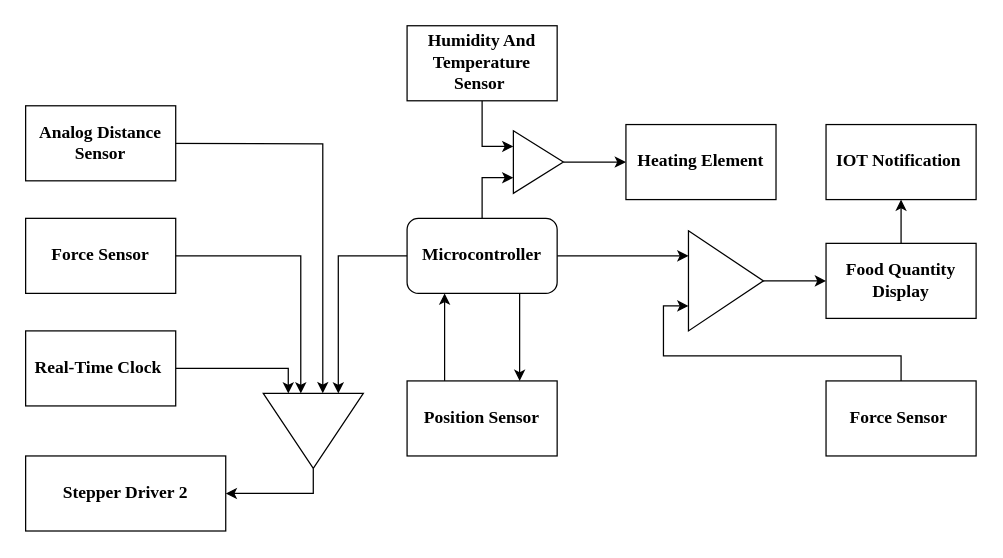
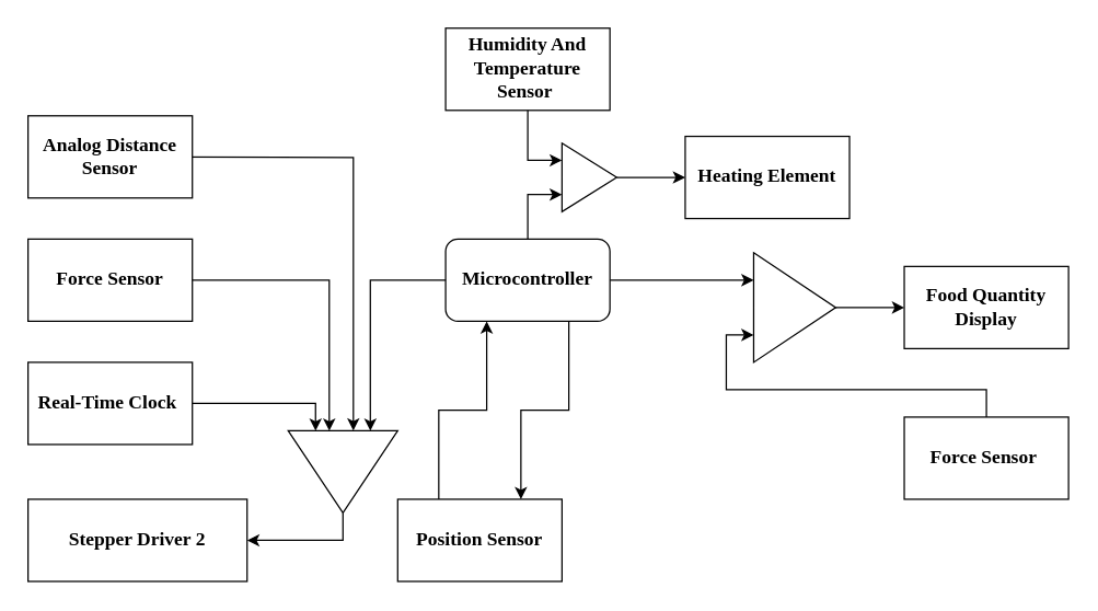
  <mxCell id="0" />
  <mxCell id="1" parent="0" />
  <mxCell id="2" style="edgeStyle=orthogonalEdgeStyle;rounded=0;orthogonalLoop=1;jettySize=auto;html=1;exitX=0.75;exitY=1;exitDx=0;exitDy=0;entryX=0.75;entryY=0;entryDx=0;entryDy=0;fontFamily=Times New Roman;fontSize=14;fontStyle=1" edge="1" parent="1" source="5" target="11"><mxGeometry relative="1" as="geometry" /></mxCell>
  <mxCell id="3" style="edgeStyle=orthogonalEdgeStyle;rounded=0;orthogonalLoop=1;jettySize=auto;html=1;exitX=0.5;exitY=0;exitDx=0;exitDy=0;entryX=0;entryY=0.75;entryDx=0;entryDy=0;fontFamily=Times New Roman;fontSize=14;fontStyle=1" edge="1" parent="1" source="5" target="20"><mxGeometry relative="1" as="geometry" /></mxCell>
  <mxCell id="4" style="edgeStyle=orthogonalEdgeStyle;rounded=0;orthogonalLoop=1;jettySize=auto;html=1;entryX=0;entryY=0.25;entryDx=0;entryDy=0;fontFamily=Times New Roman;fontSize=14;fontStyle=1" edge="1" parent="1" source="5" target="25"><mxGeometry relative="1" as="geometry" /></mxCell>
  <mxCell id="5" value="Microcontroller" style="rounded=1;whiteSpace=wrap;html=1;fontFamily=Times New Roman;fontSize=14;fontStyle=1" vertex="1" parent="1"><mxGeometry x="325" y="174" width="120" height="60" as="geometry" /></mxCell>
  <mxCell id="6" style="edgeStyle=orthogonalEdgeStyle;rounded=0;orthogonalLoop=1;jettySize=auto;html=1;exitX=1;exitY=0.5;exitDx=0;exitDy=0;entryX=-0.002;entryY=0.405;entryDx=0;entryDy=0;fontFamily=Times New Roman;fontSize=14;fontStyle=1;entryPerimeter=0;" edge="1" parent="1" target="15"><mxGeometry relative="1" as="geometry"><mxPoint x="130" y="114" as="sourcePoint" /><mxPoint x="260" y="234" as="targetPoint" /></mxGeometry></mxCell>
  <mxCell id="7" value="Analog Distance Sensor" style="rounded=0;whiteSpace=wrap;html=1;fontFamily=Times New Roman;fontSize=14;fontStyle=1" vertex="1" parent="1"><mxGeometry x="20" y="84" width="120" height="60" as="geometry" /></mxCell>
  <mxCell id="8" style="edgeStyle=orthogonalEdgeStyle;rounded=0;orthogonalLoop=1;jettySize=auto;html=1;exitX=1;exitY=0.5;exitDx=0;exitDy=0;entryX=0;entryY=0.5;entryDx=0;entryDy=0;fontFamily=Times New Roman;fontSize=14;fontStyle=1" edge="1" parent="1"><mxGeometry relative="1" as="geometry"><mxPoint x="130" y="204" as="sourcePoint" /><mxPoint x="240" y="314" as="targetPoint" /><Array as="points"><mxPoint x="240" y="204" /></Array></mxGeometry></mxCell>
  <mxCell id="9" value="Force Sensor" style="rounded=0;whiteSpace=wrap;html=1;fontFamily=Times New Roman;fontSize=14;fontStyle=1" vertex="1" parent="1"><mxGeometry x="20" y="174" width="120" height="60" as="geometry" /></mxCell>
  <mxCell id="10" style="edgeStyle=orthogonalEdgeStyle;rounded=0;orthogonalLoop=1;jettySize=auto;html=1;exitX=0.25;exitY=0;exitDx=0;exitDy=0;entryX=0.25;entryY=1;entryDx=0;entryDy=0;fontFamily=Times New Roman;fontSize=14;fontStyle=1" edge="1" parent="1" source="11" target="5"><mxGeometry relative="1" as="geometry" /></mxCell>
- <mxCell id="11" value="Position Sensor" style="rounded=0;whiteSpace=wrap;html=1;fontFamily=Times New Roman;fontSize=14;fontStyle=1" vertex="1" parent="1"><mxGeometry x="325" y="304" width="120" height="60" as="geometry" /></mxCell>
+ <mxCell id="11" value="Position Sensor" style="rounded=0;whiteSpace=wrap;html=1;fontFamily=Times New Roman;fontSize=14;fontStyle=1" vertex="1" parent="1"><mxGeometry x="290" y="364" width="120" height="60" as="geometry" /></mxCell>
  <mxCell id="12" style="edgeStyle=orthogonalEdgeStyle;rounded=0;orthogonalLoop=1;jettySize=auto;html=1;exitX=1;exitY=0.5;exitDx=0;exitDy=0;entryX=0;entryY=0.75;entryDx=0;entryDy=0;fontFamily=Times New Roman;fontSize=14;fontStyle=1" edge="1" parent="1" source="13" target="15"><mxGeometry relative="1" as="geometry" /></mxCell>
  <mxCell id="13" value="Real-Time Clock&amp;nbsp;" style="rounded=0;whiteSpace=wrap;html=1;fontFamily=Times New Roman;fontSize=14;fontStyle=1" vertex="1" parent="1"><mxGeometry x="20" y="264" width="120" height="60" as="geometry" /></mxCell>
  <mxCell id="14" style="edgeStyle=orthogonalEdgeStyle;rounded=0;orthogonalLoop=1;jettySize=auto;html=1;exitX=1;exitY=0.5;exitDx=0;exitDy=0;entryX=1;entryY=0.5;entryDx=0;entryDy=0;" edge="1" parent="1" source="15" target="16"><mxGeometry relative="1" as="geometry" /></mxCell>
  <mxCell id="15" value="" style="triangle;whiteSpace=wrap;html=1;fontFamily=Times New Roman;fontSize=14;fontStyle=1;rotation=90;" vertex="1" parent="1"><mxGeometry x="220" y="304" width="60" height="80" as="geometry" /></mxCell>
  <mxCell id="16" value="Stepper Driver 2" style="rounded=0;whiteSpace=wrap;html=1;fontFamily=Times New Roman;fontSize=14;fontStyle=1" vertex="1" parent="1"><mxGeometry x="20" y="364" width="160" height="60" as="geometry" /></mxCell>
  <mxCell id="17" style="edgeStyle=orthogonalEdgeStyle;rounded=0;orthogonalLoop=1;jettySize=auto;html=1;exitX=0.5;exitY=1;exitDx=0;exitDy=0;entryX=0;entryY=0.25;entryDx=0;entryDy=0;fontFamily=Times New Roman;fontSize=14;fontStyle=1" edge="1" parent="1" source="18" target="20"><mxGeometry relative="1" as="geometry" /></mxCell>
  <mxCell id="18" value="Humidity And Temperature Sensor&amp;nbsp;" style="rounded=0;whiteSpace=wrap;html=1;fontFamily=Times New Roman;fontSize=14;fontStyle=1" vertex="1" parent="1"><mxGeometry x="325" y="20" width="120" height="60" as="geometry" /></mxCell>
  <mxCell id="19" style="edgeStyle=orthogonalEdgeStyle;rounded=0;orthogonalLoop=1;jettySize=auto;html=1;exitX=1;exitY=0.5;exitDx=0;exitDy=0;entryX=0;entryY=0.5;entryDx=0;entryDy=0;fontFamily=Times New Roman;fontSize=14;fontStyle=1" edge="1" parent="1" source="20" target="21"><mxGeometry relative="1" as="geometry" /></mxCell>
  <mxCell id="20" value="" style="triangle;whiteSpace=wrap;html=1;fontFamily=Times New Roman;fontSize=14;fontStyle=1" vertex="1" parent="1"><mxGeometry x="410" y="104" width="40" height="50" as="geometry" /></mxCell>
  <mxCell id="21" value="Heating Element" style="rounded=0;whiteSpace=wrap;html=1;fontFamily=Times New Roman;fontSize=14;fontStyle=1" vertex="1" parent="1"><mxGeometry x="500" y="99" width="120" height="60" as="geometry" /></mxCell>
  <mxCell id="22" style="edgeStyle=orthogonalEdgeStyle;rounded=0;orthogonalLoop=1;jettySize=auto;html=1;exitX=0.5;exitY=0;exitDx=0;exitDy=0;entryX=0;entryY=0.75;entryDx=0;entryDy=0;fontFamily=Times New Roman;fontSize=14;fontStyle=1" edge="1" parent="1" source="23" target="25"><mxGeometry relative="1" as="geometry" /></mxCell>
  <mxCell id="23" value="Force Sensor&amp;nbsp;" style="rounded=0;whiteSpace=wrap;html=1;fontFamily=Times New Roman;fontSize=14;fontStyle=1" vertex="1" parent="1"><mxGeometry x="660" y="304" width="120" height="60" as="geometry" /></mxCell>
  <mxCell id="24" style="edgeStyle=orthogonalEdgeStyle;rounded=0;orthogonalLoop=1;jettySize=auto;html=1;exitX=1;exitY=0.5;exitDx=0;exitDy=0;entryX=0;entryY=0.5;entryDx=0;entryDy=0;fontFamily=Times New Roman;fontSize=14;fontStyle=1" edge="1" parent="1" source="25" target="27"><mxGeometry relative="1" as="geometry" /></mxCell>
  <mxCell id="25" value="" style="triangle;whiteSpace=wrap;html=1;fontFamily=Times New Roman;fontSize=14;fontStyle=1" vertex="1" parent="1"><mxGeometry x="550" y="184" width="60" height="80" as="geometry" /></mxCell>
- <mxCell id="26" style="edgeStyle=orthogonalEdgeStyle;rounded=0;orthogonalLoop=1;jettySize=auto;html=1;fontFamily=Times New Roman;fontSize=14;fontStyle=1" edge="1" parent="1" source="27" target="28"><mxGeometry relative="1" as="geometry" /></mxCell>
  <mxCell id="27" value="Food Quantity Display" style="rounded=0;whiteSpace=wrap;html=1;fontFamily=Times New Roman;fontSize=14;fontStyle=1" vertex="1" parent="1"><mxGeometry x="660" y="194" width="120" height="60" as="geometry" /></mxCell>
- <mxCell id="28" value="IOT Notification&amp;nbsp;" style="rounded=0;whiteSpace=wrap;html=1;fontFamily=Times New Roman;fontSize=14;fontStyle=1" vertex="1" parent="1"><mxGeometry x="660" y="99" width="120" height="60" as="geometry" /></mxCell>
  <mxCell id="29" style="edgeStyle=orthogonalEdgeStyle;rounded=0;orthogonalLoop=1;jettySize=auto;html=1;exitX=0;exitY=0.5;exitDx=0;exitDy=0;entryX=0;entryY=0.25;entryDx=0;entryDy=0;" edge="1" parent="1" source="5" target="15"><mxGeometry relative="1" as="geometry" /></mxCell>
